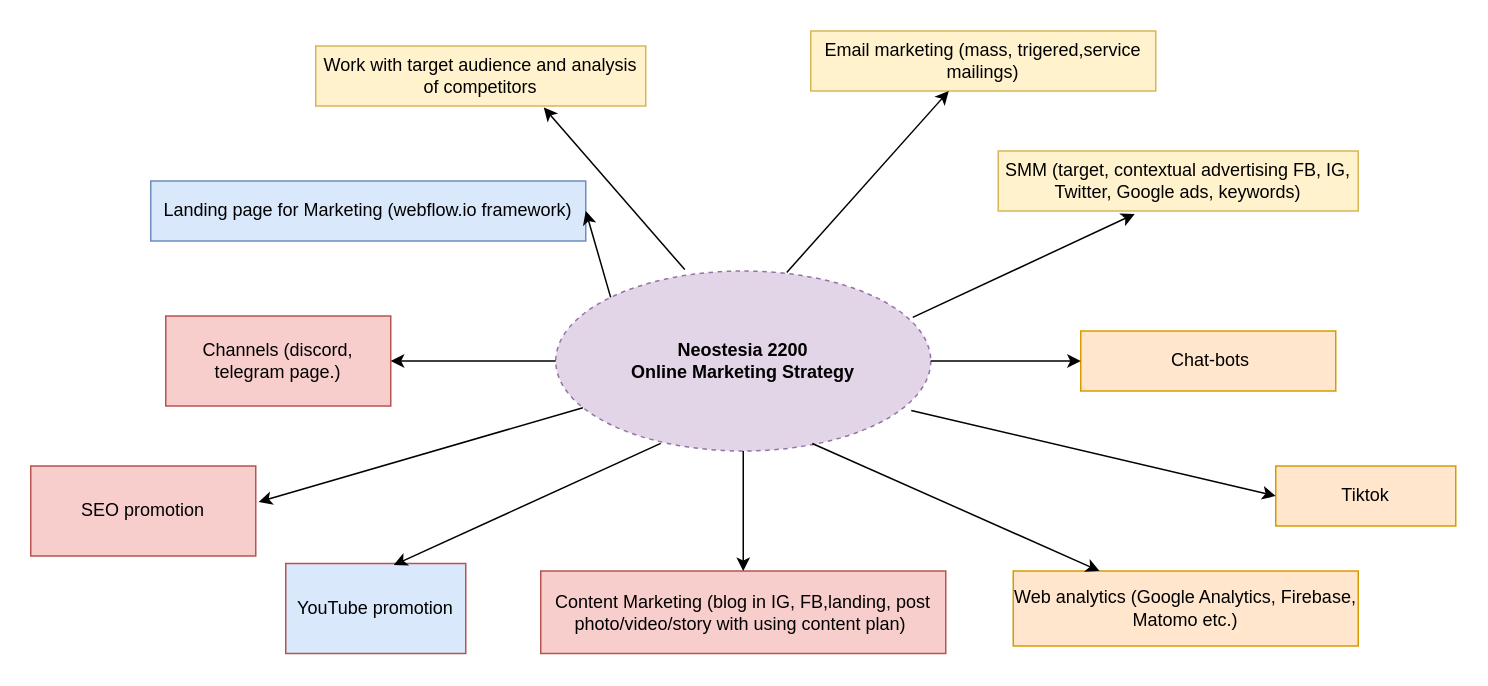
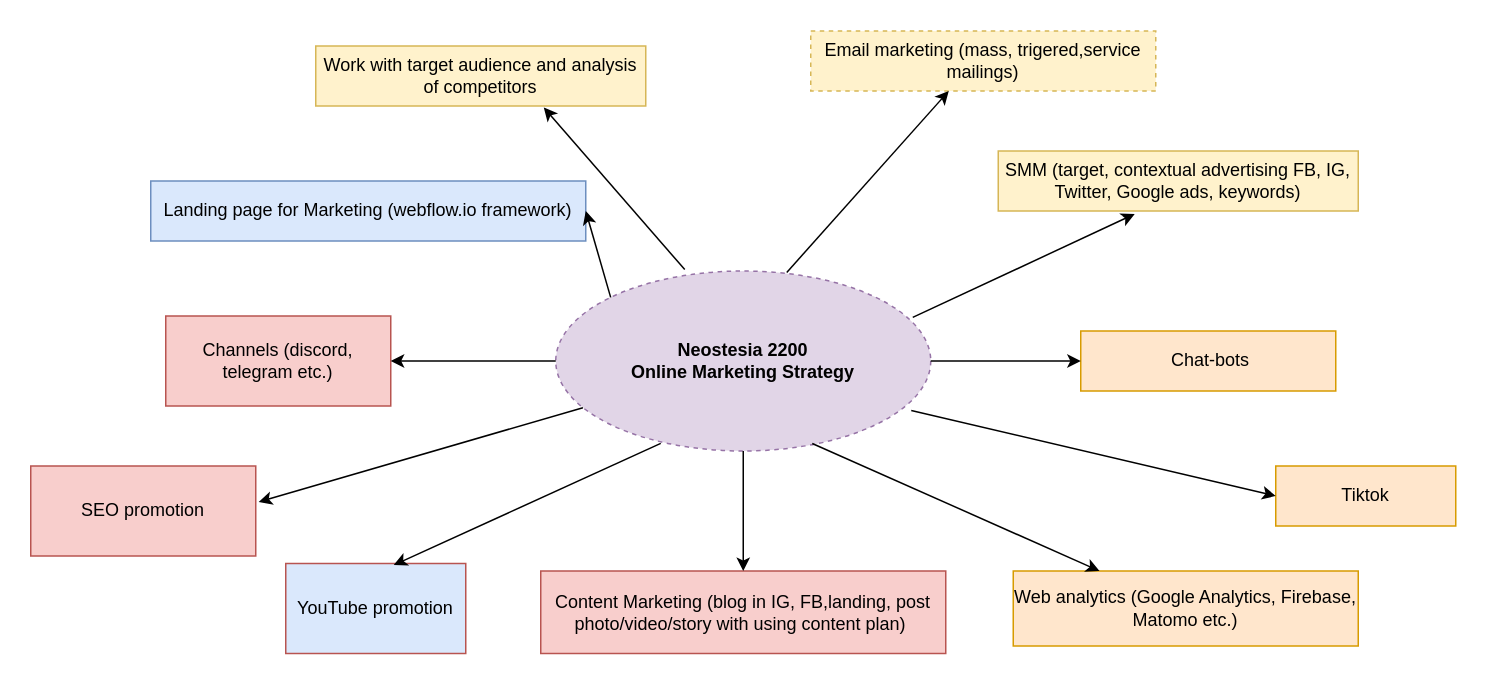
  <mxCell id="0" />
  <mxCell id="1" parent="0" />
  <mxCell id="2" value="&lt;b&gt;Neostesia 2200&lt;br&gt;Online Marketing Strategy&lt;/b&gt;" style="ellipse;whiteSpace=wrap;html=1;fillColor=#e1d5e7;strokeColor=#9673a6;dashed=1;" vertex="1" parent="1"><mxGeometry x="370" y="180" width="250" height="120" as="geometry" /></mxCell>
  <mxCell id="3" value="Landing page for Marketing (webflow.io framework)" style="rounded=0;whiteSpace=wrap;html=1;fillColor=#dae8fc;strokeColor=#6c8ebf;" vertex="1" parent="1"><mxGeometry x="100" y="120" width="290" height="40" as="geometry" /></mxCell>
  <mxCell id="4" value="Work with target audience and analysis of competitors" style="rounded=0;whiteSpace=wrap;html=1;fillColor=#fff2cc;strokeColor=#d6b656;" vertex="1" parent="1"><mxGeometry x="210" y="30" width="220" height="40" as="geometry" /></mxCell>
- <mxCell id="5" value="Email marketing (mass, trigered,service mailings)" style="rounded=0;whiteSpace=wrap;html=1;fillColor=#fff2cc;strokeColor=#d6b656;" vertex="1" parent="1"><mxGeometry x="540" y="20" width="230" height="40" as="geometry" /></mxCell>
+ <mxCell id="5" value="Email marketing (mass, trigered,service mailings)" style="rounded=0;whiteSpace=wrap;html=1;fillColor=#fff2cc;strokeColor=#d6b656;dashed=1;" vertex="1" parent="1"><mxGeometry x="540" y="20" width="230" height="40" as="geometry" /></mxCell>
  <mxCell id="6" value="SMM (target, contextual advertising FB, IG, Twitter, Google ads, keywords)" style="rounded=0;whiteSpace=wrap;html=1;fillColor=#fff2cc;strokeColor=#d6b656;" vertex="1" parent="1"><mxGeometry x="665" y="100" width="240" height="40" as="geometry" /></mxCell>
  <mxCell id="7" value="&amp;nbsp;Chat-bots" style="rounded=0;whiteSpace=wrap;html=1;fillColor=#ffe6cc;strokeColor=#d79b00;" vertex="1" parent="1"><mxGeometry x="720" y="220" width="170" height="40" as="geometry" /></mxCell>
  <mxCell id="8" value="Tiktok" style="rounded=0;whiteSpace=wrap;html=1;fillColor=#ffe6cc;strokeColor=#d79b00;" vertex="1" parent="1"><mxGeometry x="850" y="310" width="120" height="40" as="geometry" /></mxCell>
  <mxCell id="9" value="Web analytics (Google Analytics, Firebase, Matomo etc.)" style="rounded=0;whiteSpace=wrap;html=1;fillColor=#ffe6cc;strokeColor=#d79b00;" vertex="1" parent="1"><mxGeometry x="675" y="380" width="230" height="50" as="geometry" /></mxCell>
  <mxCell id="10" value="Content Marketing (blog in IG, FB,landing, post photo/video/story with using content plan)&amp;nbsp;" style="rounded=0;whiteSpace=wrap;html=1;fillColor=#f8cecc;strokeColor=#b85450;" vertex="1" parent="1"><mxGeometry x="360" y="380" width="270" height="55" as="geometry" /></mxCell>
  <mxCell id="11" value="SEO promotion" style="rounded=0;whiteSpace=wrap;html=1;fillColor=#f8cecc;strokeColor=#b85450;" vertex="1" parent="1"><mxGeometry x="20" y="310" width="150" height="60" as="geometry" /></mxCell>
  <mxCell id="12" value="YouTube promotion" style="rounded=0;whiteSpace=wrap;html=1;fillColor=#dae8fc;strokeColor=#b85450;" vertex="1" parent="1"><mxGeometry x="190" y="375" width="120" height="60" as="geometry" /></mxCell>
- <mxCell id="13" value="Channels (discord, telegram page.)" style="rounded=0;whiteSpace=wrap;html=1;fillColor=#f8cecc;strokeColor=#b85450;" vertex="1" parent="1"><mxGeometry x="110" y="210" width="150" height="60" as="geometry" /></mxCell>
+ <mxCell id="13" value="Channels (discord, telegram etc.)" style="rounded=0;whiteSpace=wrap;html=1;fillColor=#f8cecc;strokeColor=#b85450;" vertex="1" parent="1"><mxGeometry x="110" y="210" width="150" height="60" as="geometry" /></mxCell>
  <mxCell id="14" value="" style="endArrow=classic;html=1;rounded=0;entryX=0.691;entryY=1.025;entryDx=0;entryDy=0;entryPerimeter=0;exitX=0.344;exitY=-0.008;exitDx=0;exitDy=0;exitPerimeter=0;" edge="1" parent="1" source="2" target="4"><mxGeometry width="50" height="50" relative="1" as="geometry"><mxPoint x="430" y="160" as="sourcePoint" /><mxPoint x="480" y="110" as="targetPoint" /></mxGeometry></mxCell>
  <mxCell id="15" value="" style="endArrow=classic;html=1;rounded=0;entryX=1;entryY=0.5;entryDx=0;entryDy=0;exitX=0;exitY=0;exitDx=0;exitDy=0;" edge="1" parent="1" source="2" target="3"><mxGeometry width="50" height="50" relative="1" as="geometry"><mxPoint x="290" y="220" as="sourcePoint" /><mxPoint x="340" y="170" as="targetPoint" /></mxGeometry></mxCell>
  <mxCell id="16" value="" style="endArrow=classic;html=1;rounded=0;entryX=0.4;entryY=1;entryDx=0;entryDy=0;entryPerimeter=0;exitX=0.616;exitY=0.008;exitDx=0;exitDy=0;exitPerimeter=0;" edge="1" parent="1" source="2" target="5"><mxGeometry width="50" height="50" relative="1" as="geometry"><mxPoint x="570" y="160" as="sourcePoint" /><mxPoint x="620" y="110" as="targetPoint" /></mxGeometry></mxCell>
  <mxCell id="17" value="" style="endArrow=classic;html=1;rounded=0;entryX=0.379;entryY=1.05;entryDx=0;entryDy=0;entryPerimeter=0;exitX=0.952;exitY=0.258;exitDx=0;exitDy=0;exitPerimeter=0;" edge="1" parent="1" source="2" target="6"><mxGeometry width="50" height="50" relative="1" as="geometry"><mxPoint x="630" y="230" as="sourcePoint" /><mxPoint x="680" y="180" as="targetPoint" /></mxGeometry></mxCell>
  <mxCell id="18" value="" style="endArrow=classic;html=1;rounded=0;exitX=1;exitY=0.5;exitDx=0;exitDy=0;entryX=0;entryY=0.5;entryDx=0;entryDy=0;" edge="1" parent="1" source="2" target="7"><mxGeometry width="50" height="50" relative="1" as="geometry"><mxPoint x="640" y="290" as="sourcePoint" /><mxPoint x="690" y="240" as="targetPoint" /></mxGeometry></mxCell>
  <mxCell id="19" value="" style="endArrow=classic;html=1;rounded=0;entryX=1;entryY=0.5;entryDx=0;entryDy=0;" edge="1" parent="1" source="2" target="13"><mxGeometry width="50" height="50" relative="1" as="geometry"><mxPoint x="260" y="340" as="sourcePoint" /><mxPoint x="310" y="290" as="targetPoint" /></mxGeometry></mxCell>
  <mxCell id="20" value="" style="endArrow=classic;html=1;rounded=0;exitX=0.948;exitY=0.775;exitDx=0;exitDy=0;exitPerimeter=0;entryX=0;entryY=0.5;entryDx=0;entryDy=0;" edge="1" parent="1" source="2" target="8"><mxGeometry width="50" height="50" relative="1" as="geometry"><mxPoint x="700" y="350" as="sourcePoint" /><mxPoint x="750" y="300" as="targetPoint" /></mxGeometry></mxCell>
  <mxCell id="21" value="" style="endArrow=classic;html=1;rounded=0;exitX=0.684;exitY=0.958;exitDx=0;exitDy=0;exitPerimeter=0;entryX=0.25;entryY=0;entryDx=0;entryDy=0;" edge="1" parent="1" source="2" target="9"><mxGeometry width="50" height="50" relative="1" as="geometry"><mxPoint x="570" y="360" as="sourcePoint" /><mxPoint x="620" y="310" as="targetPoint" /></mxGeometry></mxCell>
  <mxCell id="22" value="" style="endArrow=classic;html=1;rounded=0;entryX=1.013;entryY=0.4;entryDx=0;entryDy=0;entryPerimeter=0;" edge="1" parent="1" source="2" target="11"><mxGeometry width="50" height="50" relative="1" as="geometry"><mxPoint x="260" y="380" as="sourcePoint" /><mxPoint x="310" y="330" as="targetPoint" /></mxGeometry></mxCell>
  <mxCell id="23" value="" style="endArrow=classic;html=1;rounded=0;exitX=0.28;exitY=0.958;exitDx=0;exitDy=0;exitPerimeter=0;entryX=0.6;entryY=0.017;entryDx=0;entryDy=0;entryPerimeter=0;" edge="1" parent="1" source="2" target="12"><mxGeometry width="50" height="50" relative="1" as="geometry"><mxPoint x="340" y="380" as="sourcePoint" /><mxPoint x="390" y="330" as="targetPoint" /></mxGeometry></mxCell>
  <mxCell id="24" value="" style="endArrow=classic;html=1;rounded=0;exitX=0.5;exitY=1;exitDx=0;exitDy=0;" edge="1" parent="1" source="2" target="10"><mxGeometry width="50" height="50" relative="1" as="geometry"><mxPoint x="460" y="370" as="sourcePoint" /><mxPoint x="510" y="320" as="targetPoint" /></mxGeometry></mxCell>
